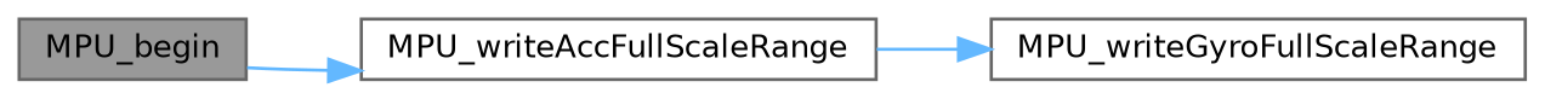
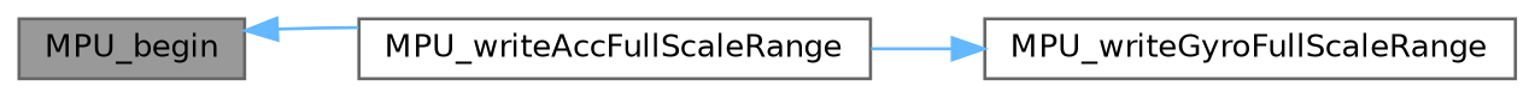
  digraph {
    rankdir=LR
    node [color=grey40 fillcolor=white fontname=Helvetica fontsize=10 shape=box style=filled]
    edge [color=steelblue1 fontname=Helvetica fontsize=10 labelfontname=Helvetica labelfontsize=10 style=solid]
    n1 [color=gray40 fillcolor=grey60 fontcolor=black height=0.2 label=MPU_begin width=0.4]
    n2 [height=0.2 label=MPU_writeAccFullScaleRange width=0.4]
    n3 [height=0.2 label=MPU_writeGyroFullScaleRange width=0.4]
-   n1 -> n2
+   n2 -> n1
    n2 -> n3
  }
